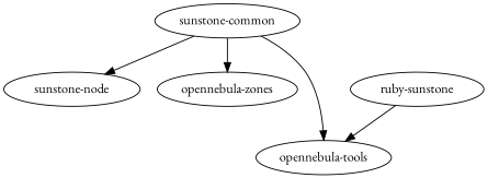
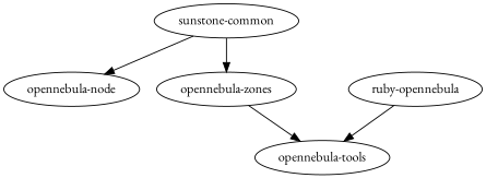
  digraph {
    fontname="EB Garamond"
    node [fontname="EB Garamond"]
    edge [fontname="EB Garamond"]
    n1 [label="sunstone-common"]
-   "opennebula-node" [label="sunstone-node"]
+   "opennebula-node"
    "opennebula-zones"
    "opennebula-tools"
-   "ruby-opennebula" [label="ruby-sunstone"]
+   "ruby-opennebula"
    n1 -> "opennebula-node"
    n1 -> "opennebula-zones"
-   n1 -> "opennebula-tools"
+   "opennebula-zones" -> "opennebula-tools"
    "ruby-opennebula" -> "opennebula-tools"
  }
